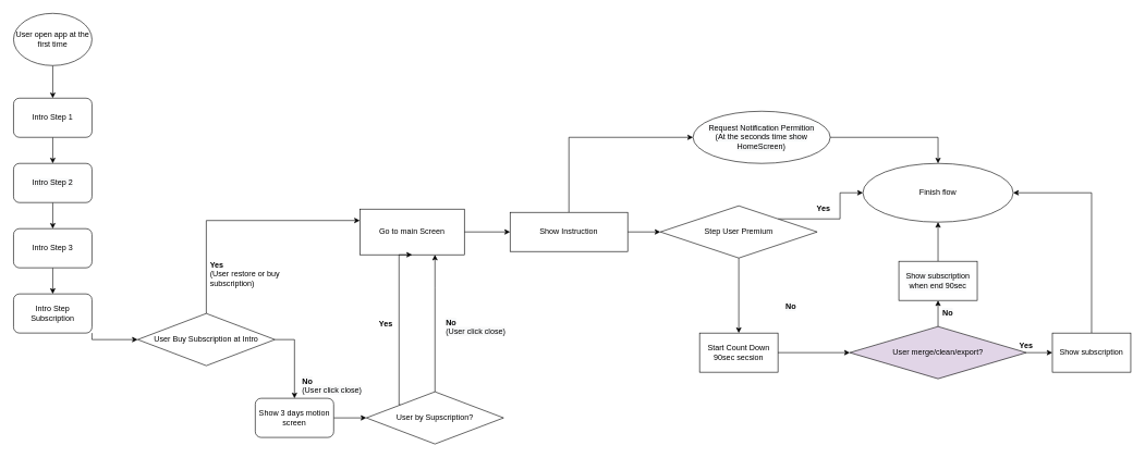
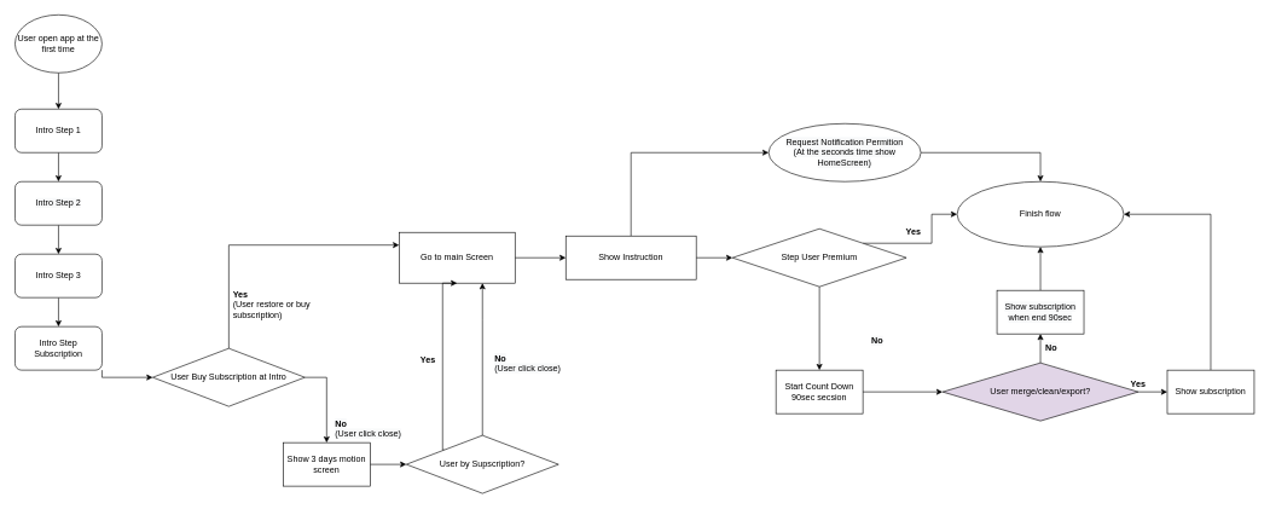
  <mxCell id="0" />
  <mxCell id="1" parent="0" />
  <mxCell id="2" style="edgeStyle=orthogonalEdgeStyle;rounded=0;orthogonalLoop=1;jettySize=auto;html=1;exitX=0.5;exitY=1;exitDx=0;exitDy=0;entryX=0.5;entryY=0;entryDx=0;entryDy=0;" edge="1" parent="1" source="3" target="5"><mxGeometry relative="1" as="geometry" /></mxCell>
  <mxCell id="3" value="User open app at the first time" style="ellipse;whiteSpace=wrap;html=1;" vertex="1" parent="1"><mxGeometry x="20" y="20" width="120" height="80" as="geometry" /></mxCell>
  <mxCell id="4" style="edgeStyle=orthogonalEdgeStyle;rounded=0;orthogonalLoop=1;jettySize=auto;html=1;exitX=0.5;exitY=1;exitDx=0;exitDy=0;" edge="1" parent="1" source="5" target="7"><mxGeometry relative="1" as="geometry" /></mxCell>
  <mxCell id="5" value="Intro Step 1" style="rounded=1;whiteSpace=wrap;html=1;" vertex="1" parent="1"><mxGeometry x="20" y="150" width="120" height="60" as="geometry" /></mxCell>
  <mxCell id="6" style="edgeStyle=orthogonalEdgeStyle;rounded=0;orthogonalLoop=1;jettySize=auto;html=1;exitX=0.5;exitY=1;exitDx=0;exitDy=0;" edge="1" parent="1" source="7" target="9"><mxGeometry relative="1" as="geometry" /></mxCell>
  <mxCell id="7" value="&lt;span style=&quot;color: rgb(0 , 0 , 0) ; font-family: &amp;#34;helvetica&amp;#34; ; font-size: 12px ; font-style: normal ; font-weight: 400 ; letter-spacing: normal ; text-align: center ; text-indent: 0px ; text-transform: none ; word-spacing: 0px ; background-color: rgb(248 , 249 , 250) ; display: inline ; float: none&quot;&gt;Intro Step 2&lt;/span&gt;" style="rounded=1;whiteSpace=wrap;html=1;" vertex="1" parent="1"><mxGeometry x="20" y="250" width="120" height="60" as="geometry" /></mxCell>
  <mxCell id="8" style="edgeStyle=orthogonalEdgeStyle;rounded=0;orthogonalLoop=1;jettySize=auto;html=1;exitX=0.5;exitY=1;exitDx=0;exitDy=0;" edge="1" parent="1" source="9" target="12"><mxGeometry relative="1" as="geometry" /></mxCell>
  <mxCell id="9" value="Intro Step 3" style="rounded=1;whiteSpace=wrap;html=1;" vertex="1" parent="1"><mxGeometry x="20" y="350" width="120" height="60" as="geometry" /></mxCell>
  <mxCell id="10" style="edgeStyle=orthogonalEdgeStyle;rounded=0;orthogonalLoop=1;jettySize=auto;html=1;exitX=0.5;exitY=0;exitDx=0;exitDy=0;entryX=0;entryY=0.25;entryDx=0;entryDy=0;" edge="1" parent="1" source="28" target="14"><mxGeometry relative="1" as="geometry"><mxPoint x="220" y="465" as="targetPoint" /><Array as="points" /></mxGeometry></mxCell>
  <mxCell id="11" style="edgeStyle=orthogonalEdgeStyle;rounded=0;orthogonalLoop=1;jettySize=auto;html=1;exitX=1;exitY=1;exitDx=0;exitDy=0;entryX=0;entryY=0.5;entryDx=0;entryDy=0;" edge="1" parent="1" source="12" target="28"><mxGeometry relative="1" as="geometry"><Array as="points"><mxPoint x="140" y="520" /></Array></mxGeometry></mxCell>
  <mxCell id="12" value="Intro Step Subscription" style="rounded=1;whiteSpace=wrap;html=1;" vertex="1" parent="1"><mxGeometry x="20" y="450" width="120" height="60" as="geometry" /></mxCell>
  <mxCell id="13" style="edgeStyle=orthogonalEdgeStyle;rounded=0;orthogonalLoop=1;jettySize=auto;html=1;exitX=1;exitY=0.5;exitDx=0;exitDy=0;" edge="1" parent="1" source="14" target="19"><mxGeometry relative="1" as="geometry" /></mxCell>
  <mxCell id="14" value="Go to main Screen" style="rounded=0;whiteSpace=wrap;html=1;" vertex="1" parent="1"><mxGeometry x="550" y="320" width="160" height="70" as="geometry" /></mxCell>
  <mxCell id="15" style="edgeStyle=orthogonalEdgeStyle;rounded=0;orthogonalLoop=1;jettySize=auto;html=1;exitX=1;exitY=0.5;exitDx=0;exitDy=0;entryX=0;entryY=0.5;entryDx=0;entryDy=0;" edge="1" parent="1" source="16" target="25"><mxGeometry relative="1" as="geometry" /></mxCell>
- <mxCell id="16" value="Show 3 days motion screen" style="whiteSpace=wrap;html=1;rounded=1;" vertex="1" parent="1"><mxGeometry x="390" y="610" width="120" height="60" as="geometry" /></mxCell>
+ <mxCell id="16" value="Show 3 days motion screen" style="rounded=0;whiteSpace=wrap;html=1;" vertex="1" parent="1"><mxGeometry x="390" y="610" width="120" height="60" as="geometry" /></mxCell>
  <mxCell id="17" style="edgeStyle=orthogonalEdgeStyle;rounded=0;orthogonalLoop=1;jettySize=auto;html=1;entryX=0;entryY=0.5;entryDx=0;entryDy=0;exitX=0.5;exitY=0;exitDx=0;exitDy=0;" edge="1" parent="1" source="19" target="22"><mxGeometry relative="1" as="geometry" /></mxCell>
  <mxCell id="18" style="edgeStyle=orthogonalEdgeStyle;rounded=0;orthogonalLoop=1;jettySize=auto;html=1;" edge="1" parent="1" source="19" target="33"><mxGeometry relative="1" as="geometry" /></mxCell>
  <mxCell id="19" value="Show Instruction" style="rounded=0;whiteSpace=wrap;html=1;" vertex="1" parent="1"><mxGeometry x="780" y="325" width="180" height="60" as="geometry" /></mxCell>
  <mxCell id="20" value="&lt;div style=&quot;text-align: left&quot;&gt;&lt;b&gt;Yes&lt;/b&gt;&lt;span&gt;&amp;nbsp;&lt;/span&gt;&lt;/div&gt;&lt;div style=&quot;text-align: left&quot;&gt;&lt;span&gt;(User restore or buy subscription)&lt;/span&gt;&lt;/div&gt;" style="text;html=1;strokeColor=none;fillColor=none;align=center;verticalAlign=middle;whiteSpace=wrap;rounded=0;" vertex="1" parent="1"><mxGeometry x="320" y="410" width="120" height="20" as="geometry" /></mxCell>
  <mxCell id="21" style="edgeStyle=orthogonalEdgeStyle;rounded=0;orthogonalLoop=1;jettySize=auto;html=1;exitX=1;exitY=0.5;exitDx=0;exitDy=0;entryX=0.5;entryY=0;entryDx=0;entryDy=0;" edge="1" parent="1" source="22" target="34"><mxGeometry relative="1" as="geometry" /></mxCell>
  <mxCell id="22" value="&lt;meta charset=&quot;utf-8&quot;&gt;&lt;span style=&quot;color: rgb(0, 0, 0); font-family: helvetica; font-size: 12px; font-style: normal; font-weight: 400; letter-spacing: normal; text-align: center; text-indent: 0px; text-transform: none; word-spacing: 0px; background-color: rgb(248, 249, 250); display: inline; float: none;&quot;&gt;Request Notification Permition&lt;/span&gt;&lt;br style=&quot;color: rgb(0, 0, 0); font-family: helvetica; font-size: 12px; font-style: normal; font-weight: 400; letter-spacing: normal; text-align: center; text-indent: 0px; text-transform: none; word-spacing: 0px; background-color: rgb(248, 249, 250);&quot;&gt;&lt;span style=&quot;color: rgb(0, 0, 0); font-family: helvetica; font-size: 12px; font-style: normal; font-weight: 400; letter-spacing: normal; text-align: center; text-indent: 0px; text-transform: none; word-spacing: 0px; background-color: rgb(248, 249, 250); display: inline; float: none;&quot;&gt;(At the seconds time show HomeScreen)&lt;/span&gt;" style="ellipse;whiteSpace=wrap;html=1;" vertex="1" parent="1"><mxGeometry x="1060" y="170" width="210" height="80" as="geometry" /></mxCell>
  <mxCell id="23" style="edgeStyle=orthogonalEdgeStyle;rounded=0;orthogonalLoop=1;jettySize=auto;html=1;" edge="1" parent="1" source="25" target="14"><mxGeometry relative="1" as="geometry"><mxPoint x="800" y="580" as="targetPoint" /><Array as="points"><mxPoint x="665" y="440" /><mxPoint x="665" y="440" /></Array></mxGeometry></mxCell>
  <mxCell id="24" style="edgeStyle=orthogonalEdgeStyle;rounded=0;orthogonalLoop=1;jettySize=auto;html=1;exitX=0;exitY=0;exitDx=0;exitDy=0;entryX=0.5;entryY=1;entryDx=0;entryDy=0;" edge="1" parent="1" source="25" target="14"><mxGeometry relative="1" as="geometry"><Array as="points"><mxPoint x="610" y="620" /><mxPoint x="610" y="390" /></Array></mxGeometry></mxCell>
  <mxCell id="25" value="User by Supscription?" style="rhombus;whiteSpace=wrap;html=1;" vertex="1" parent="1"><mxGeometry x="560" y="600" width="210" height="80" as="geometry" /></mxCell>
  <mxCell id="26" value="&lt;b&gt;Yes&lt;/b&gt;" style="text;html=1;strokeColor=none;fillColor=none;align=center;verticalAlign=middle;whiteSpace=wrap;rounded=0;" vertex="1" parent="1"><mxGeometry x="570" y="486" width="40" height="20" as="geometry" /></mxCell>
  <mxCell id="27" style="edgeStyle=orthogonalEdgeStyle;rounded=0;orthogonalLoop=1;jettySize=auto;html=1;exitX=1;exitY=0.5;exitDx=0;exitDy=0;entryX=0.5;entryY=0;entryDx=0;entryDy=0;" edge="1" parent="1" source="28" target="16"><mxGeometry relative="1" as="geometry" /></mxCell>
  <mxCell id="28" value="User Buy Subscription at Intro" style="rhombus;whiteSpace=wrap;html=1;" vertex="1" parent="1"><mxGeometry x="210" y="480" width="210" height="80" as="geometry" /></mxCell>
  <mxCell id="29" value="&lt;span style=&quot;color: rgb(0 , 0 , 0) ; font-family: &amp;#34;helvetica&amp;#34; ; font-size: 12px ; font-style: normal ; letter-spacing: normal ; text-align: center ; text-indent: 0px ; text-transform: none ; word-spacing: 0px ; background-color: rgb(248 , 249 , 250) ; display: inline ; float: none&quot;&gt;&lt;b&gt;No&lt;br&gt;&lt;/b&gt;&lt;/span&gt;&lt;span style=&quot;color: rgb(0 , 0 , 0) ; font-family: &amp;#34;helvetica&amp;#34; ; font-size: 12px ; font-style: normal ; font-weight: 400 ; letter-spacing: normal ; text-align: center ; text-indent: 0px ; text-transform: none ; word-spacing: 0px ; background-color: rgb(248 , 249 , 250) ; display: inline ; float: none&quot;&gt;(User click close)&lt;/span&gt;" style="text;whiteSpace=wrap;html=1;" vertex="1" parent="1"><mxGeometry x="680" y="480" width="140" height="30" as="geometry" /></mxCell>
  <mxCell id="30" value="&lt;span style=&quot;color: rgb(0 , 0 , 0) ; font-family: &amp;#34;helvetica&amp;#34; ; font-size: 12px ; font-style: normal ; letter-spacing: normal ; text-align: center ; text-indent: 0px ; text-transform: none ; word-spacing: 0px ; background-color: rgb(248 , 249 , 250) ; display: inline ; float: none&quot;&gt;&lt;b&gt;No&lt;/b&gt;&lt;br&gt;(User click close)&lt;/span&gt;" style="text;whiteSpace=wrap;html=1;" vertex="1" parent="1"><mxGeometry x="460" y="570" width="110" height="30" as="geometry" /></mxCell>
  <mxCell id="31" style="edgeStyle=orthogonalEdgeStyle;rounded=0;orthogonalLoop=1;jettySize=auto;html=1;exitX=1;exitY=0;exitDx=0;exitDy=0;" edge="1" parent="1" source="33" target="34"><mxGeometry relative="1" as="geometry" /></mxCell>
  <mxCell id="32" style="edgeStyle=orthogonalEdgeStyle;rounded=0;orthogonalLoop=1;jettySize=auto;html=1;" edge="1" parent="1" source="33" target="36"><mxGeometry relative="1" as="geometry" /></mxCell>
  <mxCell id="33" value="Step User Premium&lt;br&gt;" style="rhombus;whiteSpace=wrap;html=1;" vertex="1" parent="1"><mxGeometry x="1010" y="315" width="240" height="80" as="geometry" /></mxCell>
  <mxCell id="34" value="Finish flow" style="ellipse;whiteSpace=wrap;html=1;" vertex="1" parent="1"><mxGeometry x="1320" y="250" width="230" height="90" as="geometry" /></mxCell>
  <mxCell id="35" style="edgeStyle=orthogonalEdgeStyle;rounded=0;orthogonalLoop=1;jettySize=auto;html=1;exitX=1;exitY=0.5;exitDx=0;exitDy=0;entryX=0;entryY=0.5;entryDx=0;entryDy=0;" edge="1" parent="1" source="42" target="40"><mxGeometry relative="1" as="geometry" /></mxCell>
  <mxCell id="36" value="Start Count Down 90sec secsion" style="rounded=0;whiteSpace=wrap;html=1;" vertex="1" parent="1"><mxGeometry x="1070" y="510" width="120" height="60" as="geometry" /></mxCell>
  <mxCell id="37" value="&lt;b&gt;Yes&lt;/b&gt;" style="text;html=1;strokeColor=none;fillColor=none;align=center;verticalAlign=middle;whiteSpace=wrap;rounded=0;" vertex="1" parent="1"><mxGeometry x="1240" y="310" width="40" height="20" as="geometry" /></mxCell>
  <mxCell id="38" value="&lt;span style=&quot;color: rgb(0 , 0 , 0) ; font-family: &amp;#34;helvetica&amp;#34; ; font-size: 12px ; font-style: normal ; letter-spacing: normal ; text-align: center ; text-indent: 0px ; text-transform: none ; word-spacing: 0px ; background-color: rgb(248 , 249 , 250) ; display: inline ; float: none&quot;&gt;&lt;b&gt;No&lt;/b&gt;&lt;/span&gt;" style="text;whiteSpace=wrap;html=1;" vertex="1" parent="1"><mxGeometry x="1200" y="456" width="20" height="30" as="geometry" /></mxCell>
  <mxCell id="39" style="edgeStyle=orthogonalEdgeStyle;rounded=0;orthogonalLoop=1;jettySize=auto;html=1;" edge="1" parent="1" source="40" target="34"><mxGeometry relative="1" as="geometry"><Array as="points"><mxPoint x="1670" y="295" /></Array></mxGeometry></mxCell>
  <mxCell id="40" value="Show subscription" style="rounded=0;whiteSpace=wrap;html=1;" vertex="1" parent="1"><mxGeometry x="1610" y="510" width="120" height="60" as="geometry" /></mxCell>
  <mxCell id="41" style="edgeStyle=orthogonalEdgeStyle;rounded=0;orthogonalLoop=1;jettySize=auto;html=1;exitX=0.5;exitY=0;exitDx=0;exitDy=0;entryX=0.5;entryY=1;entryDx=0;entryDy=0;" edge="1" parent="1" source="42" target="46"><mxGeometry relative="1" as="geometry"><Array as="points"><mxPoint x="1435" y="500" /></Array></mxGeometry></mxCell>
  <mxCell id="42" value="User merge/clean/export?" style="rhombus;whiteSpace=wrap;html=1;fillColor=#e1d5e7;" vertex="1" parent="1"><mxGeometry x="1300" y="500" width="270" height="80" as="geometry" /></mxCell>
  <mxCell id="43" style="edgeStyle=orthogonalEdgeStyle;rounded=0;orthogonalLoop=1;jettySize=auto;html=1;exitX=1;exitY=0.5;exitDx=0;exitDy=0;entryX=0;entryY=0.5;entryDx=0;entryDy=0;" edge="1" parent="1" source="36" target="42"><mxGeometry relative="1" as="geometry"><mxPoint x="1240" y="540" as="sourcePoint" /><mxPoint x="1560" y="540" as="targetPoint" /></mxGeometry></mxCell>
  <mxCell id="44" value="&lt;b&gt;Yes&lt;/b&gt;" style="text;html=1;strokeColor=none;fillColor=none;align=center;verticalAlign=middle;whiteSpace=wrap;rounded=0;" vertex="1" parent="1"><mxGeometry x="1550" y="520" width="40" height="20" as="geometry" /></mxCell>
  <mxCell id="45" style="edgeStyle=orthogonalEdgeStyle;rounded=0;orthogonalLoop=1;jettySize=auto;html=1;entryX=0.5;entryY=1;entryDx=0;entryDy=0;" edge="1" parent="1" source="46" target="34"><mxGeometry relative="1" as="geometry" /></mxCell>
  <mxCell id="46" value="&lt;meta charset=&quot;utf-8&quot;&gt;&lt;span style=&quot;color: rgb(0, 0, 0); font-family: helvetica; font-size: 12px; font-style: normal; font-weight: 400; letter-spacing: normal; text-align: center; text-indent: 0px; text-transform: none; word-spacing: 0px; background-color: rgb(248, 249, 250); display: inline; float: none;&quot;&gt;Show subscription when end 90sec&lt;/span&gt;" style="rounded=0;whiteSpace=wrap;html=1;" vertex="1" parent="1"><mxGeometry x="1375" y="400" width="120" height="60" as="geometry" /></mxCell>
  <mxCell id="47" value="&lt;span style=&quot;color: rgb(0 , 0 , 0) ; font-family: &amp;#34;helvetica&amp;#34; ; font-size: 12px ; font-style: normal ; letter-spacing: normal ; text-align: center ; text-indent: 0px ; text-transform: none ; word-spacing: 0px ; background-color: rgb(248 , 249 , 250) ; display: inline ; float: none&quot;&gt;&lt;b&gt;No&lt;/b&gt;&lt;/span&gt;" style="text;whiteSpace=wrap;html=1;" vertex="1" parent="1"><mxGeometry x="1440" y="465" width="30" height="30" as="geometry" /></mxCell>
